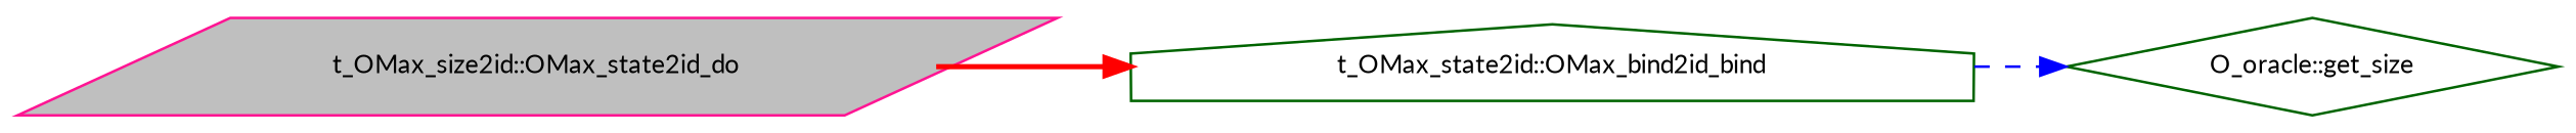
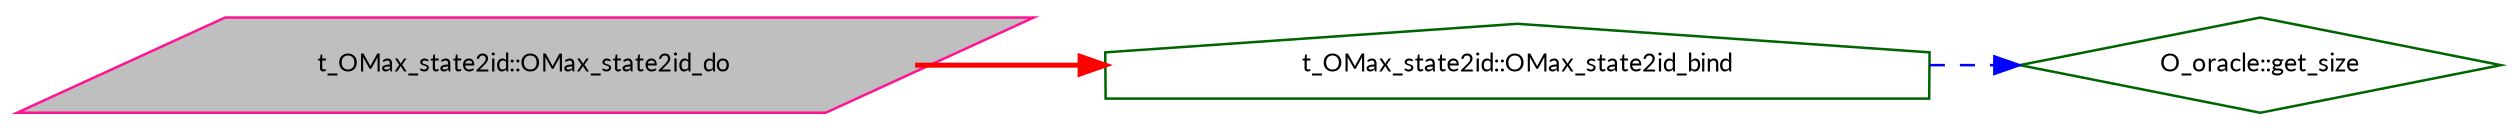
  digraph {
    fontname=Lato
    rankdir=LR
    node [color=darkgreen fontname=Lato fontsize=10]
    edge [fontname=Lato fontsize=10 labelfontname=FreeSans labelfontsize=10]
-   n1 [color=deeppink fillcolor=grey75 fontcolor=black height=0.2 label="t_OMax_size2id::OMax_state2id_do" shape=parallelogram style=filled width=0.4]
-   n2 [height=0.2 label="t_OMax_state2id::OMax_bind2id_bind" shape=house width=0.4]
+   n1 [color=deeppink fillcolor=grey75 fontcolor=black height=0.2 label="t_OMax_state2id::OMax_state2id_do" shape=parallelogram style=filled width=0.4]
+   n2 [height=0.2 label="t_OMax_state2id::OMax_state2id_bind" shape=house width=0.4]
    n3 [height=0.2 label="O_oracle::get_size" shape=diamond width=0.4]
    n1 -> n2 [color=red style=bold]
    n2 -> n3 [color=blue style=dashed]
  }
